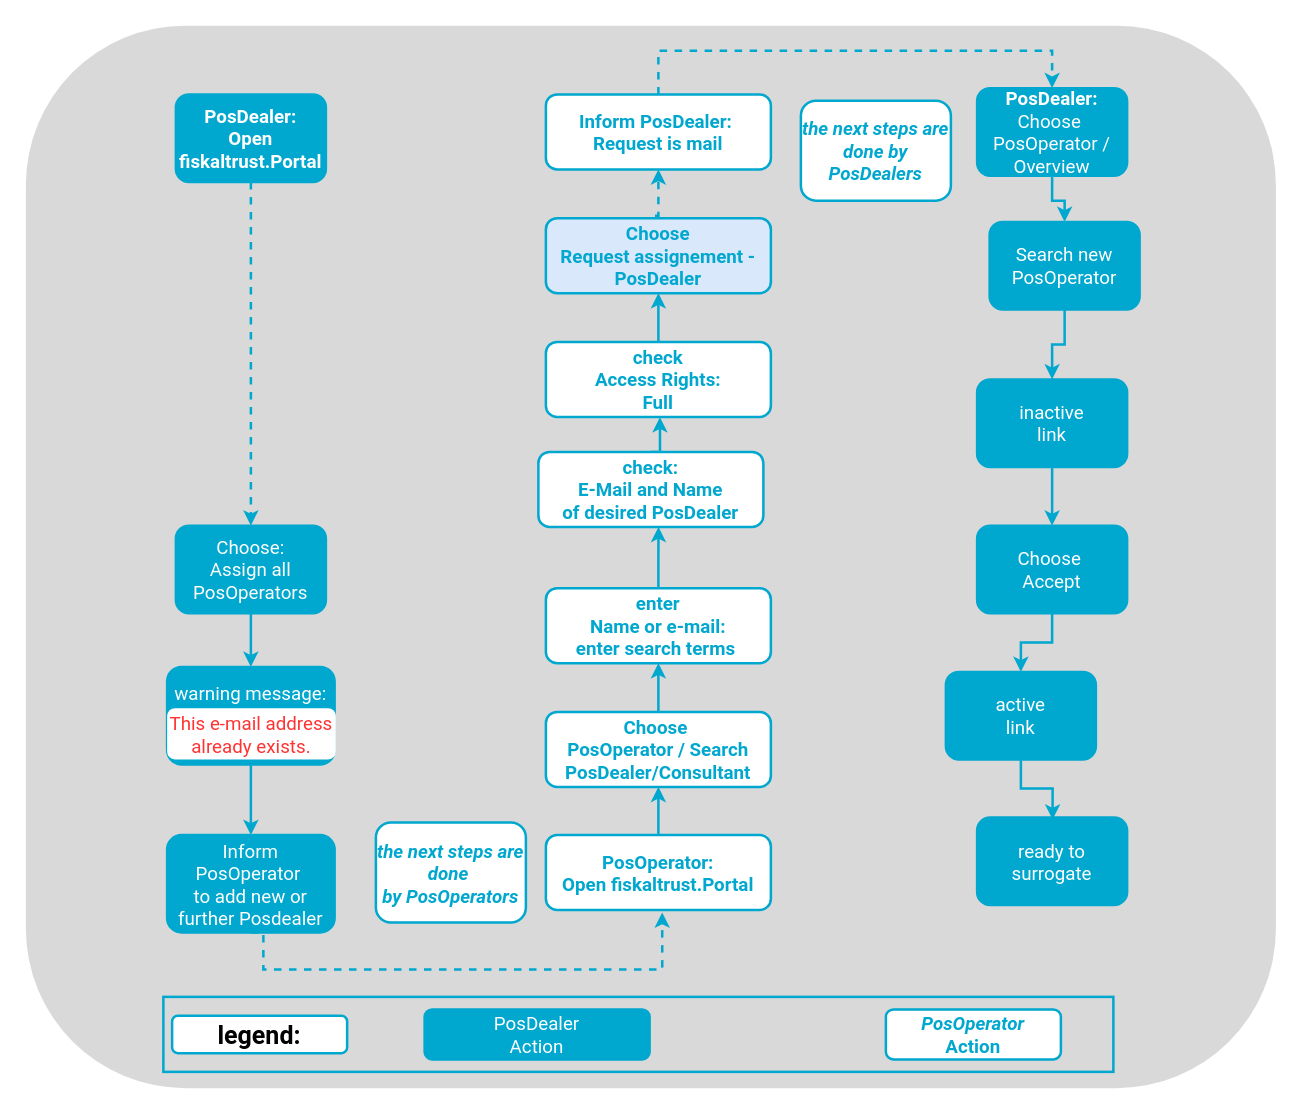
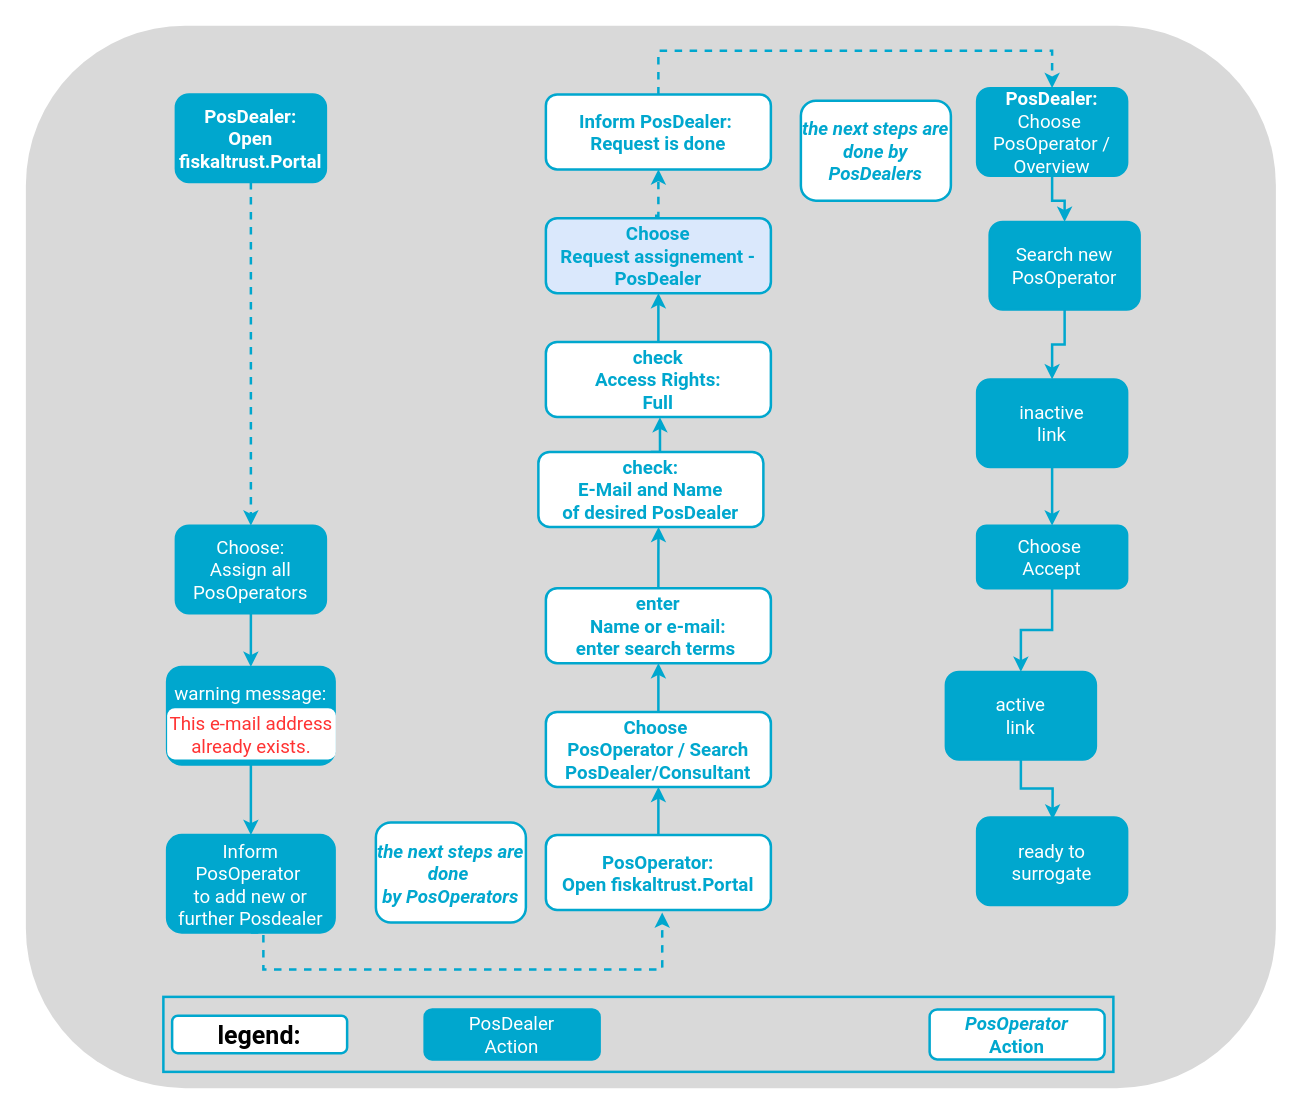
  <mxCell id="0" />
  <mxCell id="1" parent="0" />
  <mxCell id="2" value="" style="rounded=1;whiteSpace=wrap;html=1;fillColor=#D9D9D9;strokeColor=none;" parent="1" vertex="1"><mxGeometry x="20" y="20" width="1000" height="850" as="geometry" /></mxCell>
  <mxCell id="3" value="" style="edgeStyle=orthogonalEdgeStyle;rounded=0;orthogonalLoop=1;jettySize=auto;html=1;fontFamily=Roboto;fontSize=24;fontColor=#00A7CE;strokeColor=#00A7CE;fontStyle=1;strokeWidth=2;dashed=1;" parent="1" source="4" target="17" edge="1"><mxGeometry relative="1" as="geometry"><mxPoint x="167" y="138" as="targetPoint" /></mxGeometry></mxCell>
  <mxCell id="4" value="&lt;span style=&quot;&quot;&gt;PosDealer:&lt;/span&gt;&lt;br style=&quot;&quot;&gt;&lt;span style=&quot;&quot;&gt;Open fiskaltrust.Portal&lt;/span&gt;&lt;span style=&quot;font-size: 15px;&quot;&gt;&lt;br&gt;&lt;/span&gt;" style="whiteSpace=wrap;html=1;rounded=1;fontColor=#FFFFFF;strokeColor=#00A7CE;fillColor=#00A7CE;fontFamily=Roboto;fontSize=15;fontStyle=1;strokeWidth=2;" parent="1" vertex="1"><mxGeometry x="140" y="75" width="120" height="70" as="geometry" /></mxCell>
  <mxCell id="5" value="" style="edgeStyle=orthogonalEdgeStyle;rounded=0;orthogonalLoop=1;jettySize=auto;html=1;fontFamily=Roboto;fontSize=24;fontColor=#00A7CE;strokeColor=#00A7CE;strokeWidth=2;" parent="1" source="6" target="8" edge="1"><mxGeometry relative="1" as="geometry" /></mxCell>
  <mxCell id="6" value="&lt;div&gt;&lt;span&gt;PosOperator:&lt;/span&gt;&lt;/div&gt;&lt;div&gt;Open fiskaltrust.Portal&lt;/div&gt;" style="whiteSpace=wrap;html=1;rounded=1;fontFamily=Roboto;fontSize=15;fontColor=#00A7CE;fontStyle=1;strokeColor=#00A7CE;flipV=1;strokeWidth=2;" parent="1" vertex="1"><mxGeometry x="436" y="667.5" width="180" height="60" as="geometry" /></mxCell>
  <mxCell id="7" value="" style="edgeStyle=orthogonalEdgeStyle;rounded=0;orthogonalLoop=1;jettySize=auto;html=1;strokeColor=#00A7CE;strokeWidth=2;" parent="1" source="8" target="12" edge="1"><mxGeometry relative="1" as="geometry" /></mxCell>
  <mxCell id="8" value="&lt;div&gt;Choose&amp;nbsp;&lt;br&gt;&lt;span&gt;PosOperator / Search PosDealer/Consultant&lt;/span&gt;&lt;/div&gt;" style="whiteSpace=wrap;html=1;rounded=1;fontFamily=Roboto;fontSize=15;fontColor=#00A7CE;fontStyle=1;strokeColor=#00A7CE;flipV=1;strokeWidth=2;" parent="1" vertex="1"><mxGeometry x="436" y="569" width="180" height="60" as="geometry" /></mxCell>
  <mxCell id="9" value="" style="edgeStyle=orthogonalEdgeStyle;rounded=0;orthogonalLoop=1;jettySize=auto;html=1;strokeColor=#00A7CE;strokeWidth=2;" parent="1" edge="1"><mxGeometry relative="1" as="geometry"><mxPoint x="652" y="118" as="sourcePoint" /></mxGeometry></mxCell>
  <mxCell id="10" value="" style="edgeStyle=orthogonalEdgeStyle;rounded=0;orthogonalLoop=1;jettySize=auto;html=1;fontColor=#00A7CE;strokeColor=#00A7CE;strokeWidth=2;" parent="1" edge="1"><mxGeometry relative="1" as="geometry"><mxPoint x="652" y="292" as="sourcePoint" /></mxGeometry></mxCell>
  <mxCell id="11" style="edgeStyle=orthogonalEdgeStyle;shape=connector;rounded=0;orthogonalLoop=1;jettySize=auto;html=1;entryX=0.534;entryY=1.001;entryDx=0;entryDy=0;labelBackgroundColor=default;fontFamily=Roboto;fontSize=24;fontColor=#00A7CE;endArrow=classic;strokeColor=#00A7CE;strokeWidth=2;entryPerimeter=0;" parent="1" source="12" target="47" edge="1"><mxGeometry relative="1" as="geometry"><mxPoint x="460" y="427" as="targetPoint" /></mxGeometry></mxCell>
  <mxCell id="12" value="enter &lt;br&gt;Name or e-mail:&lt;br&gt;enter search terms&amp;nbsp;" style="whiteSpace=wrap;html=1;rounded=1;fontFamily=Roboto;fontSize=15;fontColor=#00A7CE;fontStyle=1;strokeColor=#00A7CE;flipV=1;strokeWidth=2;" parent="1" vertex="1"><mxGeometry x="436" y="470" width="180" height="60" as="geometry" /></mxCell>
  <mxCell id="13" value="" style="edgeStyle=orthogonalEdgeStyle;rounded=0;orthogonalLoop=1;jettySize=auto;html=1;fontColor=#00A7CE;strokeColor=#00A7CE;strokeWidth=2;exitX=0.5;exitY=0;exitDx=0;exitDy=0;" parent="1" source="46" target="45" edge="1"><mxGeometry relative="1" as="geometry"><mxPoint x="460.077" y="264" as="sourcePoint" /><mxPoint x="460.077" y="234" as="targetPoint" /></mxGeometry></mxCell>
  <mxCell id="14" value="" style="edgeStyle=orthogonalEdgeStyle;shape=connector;rounded=0;orthogonalLoop=1;jettySize=auto;html=1;dashed=1;labelBackgroundColor=default;fontFamily=Helvetica;fontSize=11;fontColor=#00A7CE;endArrow=classic;strokeColor=#00A7CE;strokeWidth=2;entryX=0.5;entryY=1;entryDx=0;entryDy=0;exitX=0.485;exitY=1.032;exitDx=0;exitDy=0;exitPerimeter=0;" parent="1" source="45" target="43" edge="1"><mxGeometry relative="1" as="geometry"><mxPoint x="460.077" y="174" as="sourcePoint" /><mxPoint x="460.077" y="135" as="targetPoint" /></mxGeometry></mxCell>
  <mxCell id="15" value="" style="edgeStyle=orthogonalEdgeStyle;rounded=0;orthogonalLoop=1;jettySize=auto;html=1;strokeColor=#00A7CE;strokeWidth=2;" parent="1" edge="1"><mxGeometry relative="1" as="geometry"><mxPoint x="652" y="466" as="sourcePoint" /></mxGeometry></mxCell>
  <mxCell id="16" value="" style="edgeStyle=orthogonalEdgeStyle;shape=connector;rounded=0;orthogonalLoop=1;jettySize=auto;html=1;labelBackgroundColor=default;fontFamily=Roboto;fontSize=24;fontColor=#00A7CE;endArrow=classic;strokeColor=#00A7CE;strokeWidth=2;" parent="1" source="17" target="37" edge="1"><mxGeometry relative="1" as="geometry" /></mxCell>
  <mxCell id="17" value="Choose:&lt;br&gt;Assign all PosOperators" style="whiteSpace=wrap;html=1;rounded=1;fontFamily=Roboto;fontSize=15;fontColor=#FFFFFF;strokeColor=#00A7CE;fillColor=#00A7CE;flipV=1;strokeWidth=2;" parent="1" vertex="1"><mxGeometry x="140" y="420" width="120" height="70" as="geometry" /></mxCell>
  <mxCell id="18" value="" style="edgeStyle=orthogonalEdgeStyle;rounded=0;orthogonalLoop=1;jettySize=auto;html=1;strokeColor=#00A7CE;strokeWidth=2;" parent="1" edge="1"><mxGeometry relative="1" as="geometry"><mxPoint x="652" y="553" as="sourcePoint" /></mxGeometry></mxCell>
  <mxCell id="19" value="" style="edgeStyle=orthogonalEdgeStyle;rounded=0;orthogonalLoop=1;jettySize=auto;html=1;strokeColor=#00A7CE;strokeWidth=2;" parent="1" edge="1"><mxGeometry relative="1" as="geometry"><mxPoint x="652" y="205" as="sourcePoint" /></mxGeometry></mxCell>
  <mxCell id="20" value="" style="group" parent="1" vertex="1" connectable="0"><mxGeometry x="130" y="797" width="760" height="60" as="geometry" /></mxCell>
  <mxCell id="21" value="" style="rounded=0;whiteSpace=wrap;html=1;fillColor=none;strokeWidth=2;strokeColor=#00A7CE;" parent="20" vertex="1"><mxGeometry width="760" height="60" as="geometry" /></mxCell>
- <mxCell id="22" value="&lt;span style=&quot;font-size: 15px&quot;&gt;PosDealer&lt;br&gt;Action&lt;/span&gt;" style="whiteSpace=wrap;html=1;rounded=1;fontFamily=Roboto;fontSize=15;fontColor=#FFFFFF;strokeColor=#00A7CE;fillColor=#00A7CE;strokeWidth=2;" parent="20" vertex="1"><mxGeometry x="209" y="10" width="180" height="40" as="geometry" /></mxCell>
- <mxCell id="23" value="&lt;i&gt;PosOperator&lt;br&gt;&lt;/i&gt;Action" style="whiteSpace=wrap;html=1;rounded=1;fontFamily=Roboto;fontStyle=1;fontSize=15;fontColor=#00A7CE;strokeColor=#00A7CE;strokeWidth=2;" parent="20" vertex="1"><mxGeometry x="578" y="10" width="140" height="40" as="geometry" /></mxCell>
+ <mxCell id="22" value="&lt;span style=&quot;font-size: 15px&quot;&gt;PosDealer&lt;br&gt;Action&lt;/span&gt;" style="whiteSpace=wrap;html=1;rounded=1;fontFamily=Roboto;fontSize=15;fontColor=#FFFFFF;strokeColor=#00A7CE;fillColor=#00A7CE;strokeWidth=2;" parent="20" vertex="1"><mxGeometry x="209" y="10" width="140" height="40" as="geometry" /></mxCell>
+ <mxCell id="23" value="&lt;i&gt;PosOperator&lt;br&gt;&lt;/i&gt;Action" style="whiteSpace=wrap;html=1;rounded=1;fontFamily=Roboto;fontStyle=1;fontSize=15;fontColor=#00A7CE;strokeColor=#00A7CE;strokeWidth=2;" parent="20" vertex="1"><mxGeometry x="613" y="10" width="140" height="40" as="geometry" /></mxCell>
  <mxCell id="24" value="&lt;font style=&quot;font-size: 20px&quot;&gt;legend:&lt;/font&gt;" style="whiteSpace=wrap;html=1;rounded=1;fontFamily=Roboto;fontStyle=1;fontSize=15;strokeWidth=2;strokeColor=#00A7CE;" parent="20" vertex="1"><mxGeometry x="7" y="15" width="140" height="30" as="geometry" /></mxCell>
  <mxCell id="25" value="&lt;div&gt;&lt;i&gt;the next steps are done&amp;nbsp;&lt;/i&gt;&lt;/div&gt;&lt;div&gt;&lt;i&gt;by PosOperators&lt;/i&gt;&lt;/div&gt;" style="whiteSpace=wrap;html=1;rounded=1;fontFamily=Roboto;fontStyle=1;fontSize=15;fontColor=#00A7CE;strokeColor=#00A7CE;strokeWidth=2;" parent="1" vertex="1"><mxGeometry x="300" y="657.5" width="120" height="80" as="geometry" /></mxCell>
  <mxCell id="26" value="ready to surrogate" style="whiteSpace=wrap;html=1;fontSize=15;fontFamily=Roboto;fillColor=#00A7CE;strokeColor=#00A7CE;fontColor=#FFFFFF;rounded=1;strokeWidth=2;" parent="1" vertex="1"><mxGeometry x="781" y="653.5" width="120" height="70" as="geometry" /></mxCell>
  <mxCell id="27" style="edgeStyle=orthogonalEdgeStyle;shape=connector;rounded=0;orthogonalLoop=1;jettySize=auto;html=1;labelBackgroundColor=default;fontFamily=Roboto;fontSize=24;fontColor=#00A7CE;endArrow=classic;strokeColor=#00A7CE;strokeWidth=2;entryX=0.503;entryY=0.024;entryDx=0;entryDy=0;entryPerimeter=0;" parent="1" source="28" target="26" edge="1"><mxGeometry relative="1" as="geometry"><mxPoint x="841" y="640" as="targetPoint" /></mxGeometry></mxCell>
  <mxCell id="28" value="active&lt;br&gt;link" style="whiteSpace=wrap;html=1;rounded=1;fontFamily=Roboto;fontSize=15;fontColor=#FFFFFF;strokeColor=#00A7CE;fillColor=#00A7CE;strokeWidth=2;" parent="1" vertex="1"><mxGeometry x="756" y="537" width="120" height="70" as="geometry" /></mxCell>
  <mxCell id="29" style="edgeStyle=orthogonalEdgeStyle;shape=connector;rounded=0;orthogonalLoop=1;jettySize=auto;html=1;entryX=0.5;entryY=0;entryDx=0;entryDy=0;labelBackgroundColor=default;fontFamily=Roboto;fontSize=24;fontColor=#00A7CE;endArrow=classic;strokeColor=#00A7CE;strokeWidth=2;" parent="1" source="30" target="28" edge="1"><mxGeometry relative="1" as="geometry" /></mxCell>
- <mxCell id="30" value="Choose&amp;nbsp;&lt;br&gt;Accept" style="whiteSpace=wrap;html=1;rounded=1;fontFamily=Roboto;fontSize=15;fontColor=#FFFFFF;strokeColor=#00A7CE;fillColor=#00A7CE;strokeWidth=2;" parent="1" vertex="1"><mxGeometry x="781" y="420" width="120" height="70" as="geometry" /></mxCell>
+ <mxCell id="30" value="Choose&amp;nbsp;&lt;br&gt;Accept" style="whiteSpace=wrap;html=1;rounded=1;fontFamily=Roboto;fontSize=15;fontColor=#FFFFFF;strokeColor=#00A7CE;fillColor=#00A7CE;strokeWidth=2;" parent="1" vertex="1"><mxGeometry x="781" y="420" width="120" height="50" as="geometry" /></mxCell>
  <mxCell id="31" style="edgeStyle=orthogonalEdgeStyle;shape=connector;rounded=0;orthogonalLoop=1;jettySize=auto;html=1;labelBackgroundColor=default;fontFamily=Roboto;fontSize=24;fontColor=#00A7CE;endArrow=classic;strokeColor=#00A7CE;strokeWidth=2;entryX=0.5;entryY=0;entryDx=0;entryDy=0;" parent="1" source="32" target="30" edge="1"><mxGeometry relative="1" as="geometry"><mxPoint x="841" y="420" as="targetPoint" /></mxGeometry></mxCell>
  <mxCell id="32" value="inactive&lt;br&gt;link" style="whiteSpace=wrap;html=1;rounded=1;fontFamily=Roboto;fontSize=15;fontColor=#FFFFFF;strokeColor=#00A7CE;fillColor=#00A7CE;strokeWidth=2;" parent="1" vertex="1"><mxGeometry x="781" y="303" width="120" height="70" as="geometry" /></mxCell>
  <mxCell id="33" value="" style="edgeStyle=orthogonalEdgeStyle;rounded=0;orthogonalLoop=1;jettySize=auto;html=1;strokeColor=#00A7CE;fontColor=#00A7CE;strokeWidth=2;" parent="1" source="41" target="32" edge="1"><mxGeometry relative="1" as="geometry" /></mxCell>
  <mxCell id="34" style="edgeStyle=orthogonalEdgeStyle;shape=connector;rounded=0;orthogonalLoop=1;jettySize=auto;html=1;entryX=0.5;entryY=0;entryDx=0;entryDy=0;labelBackgroundColor=default;fontFamily=Roboto;fontSize=24;fontColor=#00A7CE;endArrow=classic;strokeColor=#00A7CE;strokeWidth=2;" parent="1" source="35" target="41" edge="1"><mxGeometry relative="1" as="geometry" /></mxCell>
  <mxCell id="35" value="&lt;span style=&quot;font-weight: 700&quot;&gt;PosDealer:&lt;br&gt;&lt;/span&gt;Choose&amp;nbsp;&lt;br&gt;PosOperator / Overview" style="whiteSpace=wrap;html=1;rounded=1;fontFamily=Roboto;fontSize=15;fontColor=#FFFFFF;strokeColor=#00A7CE;fillColor=#00A7CE;strokeWidth=2;" parent="1" vertex="1"><mxGeometry x="781" y="70" width="120" height="70" as="geometry" /></mxCell>
  <mxCell id="36" value="" style="edgeStyle=orthogonalEdgeStyle;shape=connector;rounded=0;orthogonalLoop=1;jettySize=auto;html=1;labelBackgroundColor=default;fontFamily=Roboto;fontSize=24;fontColor=#00A7CE;endArrow=classic;strokeColor=#00A7CE;strokeWidth=2;" parent="1" source="37" target="39" edge="1"><mxGeometry relative="1" as="geometry" /></mxCell>
  <mxCell id="37" value="warning message:&lt;br&gt;&lt;br&gt;&lt;br&gt;" style="whiteSpace=wrap;html=1;fontSize=15;fontFamily=Roboto;fillColor=#00A7CE;strokeColor=#00A7CE;fontColor=#FFFFFF;rounded=1;strokeWidth=2;gradientColor=none;" parent="1" vertex="1"><mxGeometry x="133" y="533" width="134" height="78" as="geometry" /></mxCell>
  <mxCell id="38" style="edgeStyle=orthogonalEdgeStyle;shape=connector;rounded=0;orthogonalLoop=1;jettySize=auto;html=1;labelBackgroundColor=default;fontFamily=Roboto;fontSize=24;fontColor=#00A7CE;endArrow=classic;strokeColor=#00A7CE;strokeWidth=2;dashed=1;exitX=0.5;exitY=1;exitDx=0;exitDy=0;entryX=0.517;entryY=-0.033;entryDx=0;entryDy=0;entryPerimeter=0;" parent="1" source="39" target="6" edge="1"><mxGeometry relative="1" as="geometry"><mxPoint x="508" y="718.5" as="targetPoint" /><Array as="points"><mxPoint x="210" y="775" /><mxPoint x="529" y="775" /></Array></mxGeometry></mxCell>
  <mxCell id="39" value="Inform PosOperator&amp;nbsp;&lt;br&gt;to add new or further Posdealer" style="whiteSpace=wrap;html=1;fontSize=15;fontFamily=Roboto;fillColor=#00A7CE;strokeColor=#00A7CE;fontColor=#FFFFFF;rounded=1;strokeWidth=2;" parent="1" vertex="1"><mxGeometry x="133" y="667.5" width="134" height="78" as="geometry" /></mxCell>
  <mxCell id="40" style="edgeStyle=orthogonalEdgeStyle;shape=connector;rounded=0;orthogonalLoop=1;jettySize=auto;html=1;entryX=0.507;entryY=-0.004;entryDx=0;entryDy=0;entryPerimeter=0;labelBackgroundColor=default;fontFamily=Roboto;fontSize=24;fontColor=#00A7CE;endArrow=classic;strokeColor=#00A7CE;strokeWidth=2;exitX=0.5;exitY=0;exitDx=0;exitDy=0;" parent="1" source="47" target="46" edge="1"><mxGeometry relative="1" as="geometry"><mxPoint x="460.077" y="367" as="sourcePoint" /><mxPoint x="456.94" y="323.4" as="targetPoint" /></mxGeometry></mxCell>
  <mxCell id="41" value="Search new PosOperator" style="whiteSpace=wrap;html=1;rounded=1;fontFamily=Roboto;fontSize=15;fontColor=#FFFFFF;strokeColor=#00A7CE;fillColor=#00A7CE;strokeWidth=2;" parent="1" vertex="1"><mxGeometry x="791" y="177" width="120" height="70" as="geometry" /></mxCell>
  <mxCell id="42" style="edgeStyle=orthogonalEdgeStyle;shape=connector;rounded=0;orthogonalLoop=1;jettySize=auto;html=1;entryX=0.5;entryY=0;entryDx=0;entryDy=0;dashed=1;labelBackgroundColor=default;fontFamily=Roboto;fontSize=24;fontColor=#00A7CE;endArrow=classic;strokeColor=#00A7CE;strokeWidth=2;exitX=0.5;exitY=0;exitDx=0;exitDy=0;" parent="1" source="43" target="35" edge="1"><mxGeometry relative="1" as="geometry"><mxPoint x="460" y="75" as="sourcePoint" /><Array as="points"><mxPoint x="526" y="40" /><mxPoint x="841" y="40" /></Array></mxGeometry></mxCell>
- <mxCell id="43" value="Inform PosDealer:&amp;nbsp;&lt;br&gt;Request is mail" style="whiteSpace=wrap;html=1;fontSize=15;fontFamily=Roboto;strokeColor=#00A7CE;fontColor=#00A7CE;rounded=1;fontStyle=1;strokeWidth=2;" parent="1" vertex="1"><mxGeometry x="436" y="75" width="180" height="60" as="geometry" /></mxCell>
+ <mxCell id="43" value="Inform PosDealer:&amp;nbsp;&lt;br&gt;Request is done" style="whiteSpace=wrap;html=1;fontSize=15;fontFamily=Roboto;strokeColor=#00A7CE;fontColor=#00A7CE;rounded=1;fontStyle=1;strokeWidth=2;" parent="1" vertex="1"><mxGeometry x="436" y="75" width="180" height="60" as="geometry" /></mxCell>
  <mxCell id="44" value="&lt;div&gt;&lt;i&gt;the next steps are&lt;/i&gt;&lt;/div&gt;&lt;div&gt;&lt;i&gt;done by PosDealers&lt;/i&gt;&lt;/div&gt;" style="whiteSpace=wrap;html=1;rounded=1;fontFamily=Roboto;fontStyle=1;fontSize=15;fontColor=#00A7CE;strokeColor=#00A7CE;strokeWidth=2;" parent="1" vertex="1"><mxGeometry x="640" y="80" width="120" height="80" as="geometry" /></mxCell>
  <mxCell id="45" value="&lt;h4&gt;Choose &lt;br&gt;Request assignement - PosDealer&lt;/h4&gt;" style="whiteSpace=wrap;html=1;rounded=1;fontFamily=Roboto;fontSize=15;fontColor=#00A7CE;fontStyle=1;strokeColor=#00A7CE;flipV=1;strokeWidth=2;fillColor=#dae8fc;" parent="1" vertex="1"><mxGeometry x="436" y="174" width="180" height="60" as="geometry" /></mxCell>
  <mxCell id="46" value="check &lt;br&gt;Access Rights:&lt;br&gt;Full" style="whiteSpace=wrap;html=1;rounded=1;fontFamily=Roboto;fontSize=15;fontColor=#00A7CE;fontStyle=1;strokeColor=#00A7CE;flipV=1;strokeWidth=2;" parent="1" vertex="1"><mxGeometry x="436" y="273" width="180" height="60" as="geometry" /></mxCell>
  <mxCell id="47" value="check:&lt;br&gt;E-Mail and Name&lt;br&gt;of desired PosDealer" style="whiteSpace=wrap;html=1;fontSize=15;fontFamily=Roboto;strokeColor=#00A7CE;fontColor=#00A7CE;rounded=1;fontStyle=1;strokeWidth=2;" parent="1" vertex="1"><mxGeometry x="430" y="361" width="180" height="60" as="geometry" /></mxCell>
  <mxCell id="48" value="&lt;span style=&quot;color: rgba(0 , 0 , 0 , 0) ; font-family: monospace ; font-size: 0px ; font-weight: 400&quot;&gt;%3CmxGraphModel%3E%3Croot%3E%3CmxCell%20id%3D%220%22%2F%3E%3CmxCell%20id%3D%221%22%20parent%3D%220%22%2F%3E%3CmxCell%20id%3D%222%22%20value%3D%22%26lt%3Bdiv%26gt%3B%26lt%3Bi%26gt%3Bthe%20next%20steps%20are%20done%26amp%3Bnbsp%3B%26lt%3B%2Fi%26gt%3B%26lt%3B%2Fdiv%26gt%3B%26lt%3Bdiv%26gt%3B%26lt%3Bi%26gt%3Bby%20PosOperators%26lt%3B%2Fi%26gt%3B%26lt%3B%2Fdiv%26gt%3B%22%20style%3D%22whiteSpace%3Dwrap%3Bhtml%3D1%3Brounded%3D1%3BfontFamily%3DRoboto%3BfontStyle%3D1%3BfontSize%3D15%3BfontColor%3D%2300A7CE%3BstrokeColor%3D%2300A7CE%3BstrokeWidth%3D2%3B%22%20vertex%3D%221%22%20parent%3D%221%22%3E%3CmxGeometry%20x%3D%22-2070%22%20y%3D%22627.5%22%20width%3D%22120%22%20height%3D%2280%22%20as%3D%22geometry%22%2F%3E%3C%2FmxCell%3E%3C%2Froot%3E%3C%2FmxGraphModel%3E&lt;/span&gt;&lt;span style=&quot;color: rgb(255 , 51 , 51) ; font-weight: 400&quot;&gt;This e-mail address already exists.&lt;/span&gt;" style="whiteSpace=wrap;html=1;rounded=1;fontFamily=Roboto;fontStyle=1;fontSize=15;fontColor=#00A7CE;strokeColor=none;strokeWidth=2;" parent="1" vertex="1"><mxGeometry x="133" y="566" width="135" height="41" as="geometry" /></mxCell>
